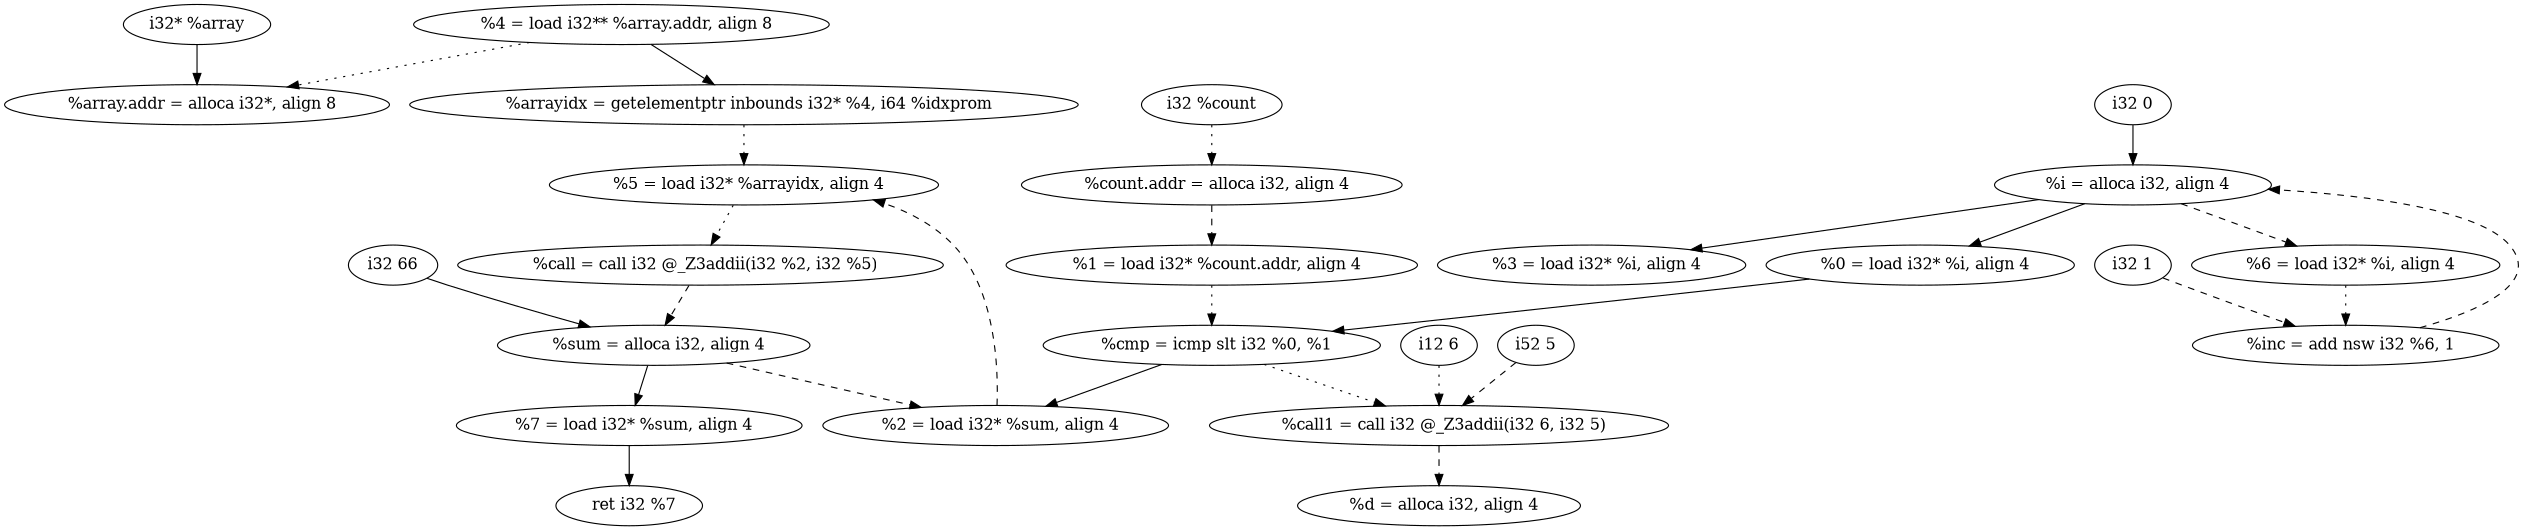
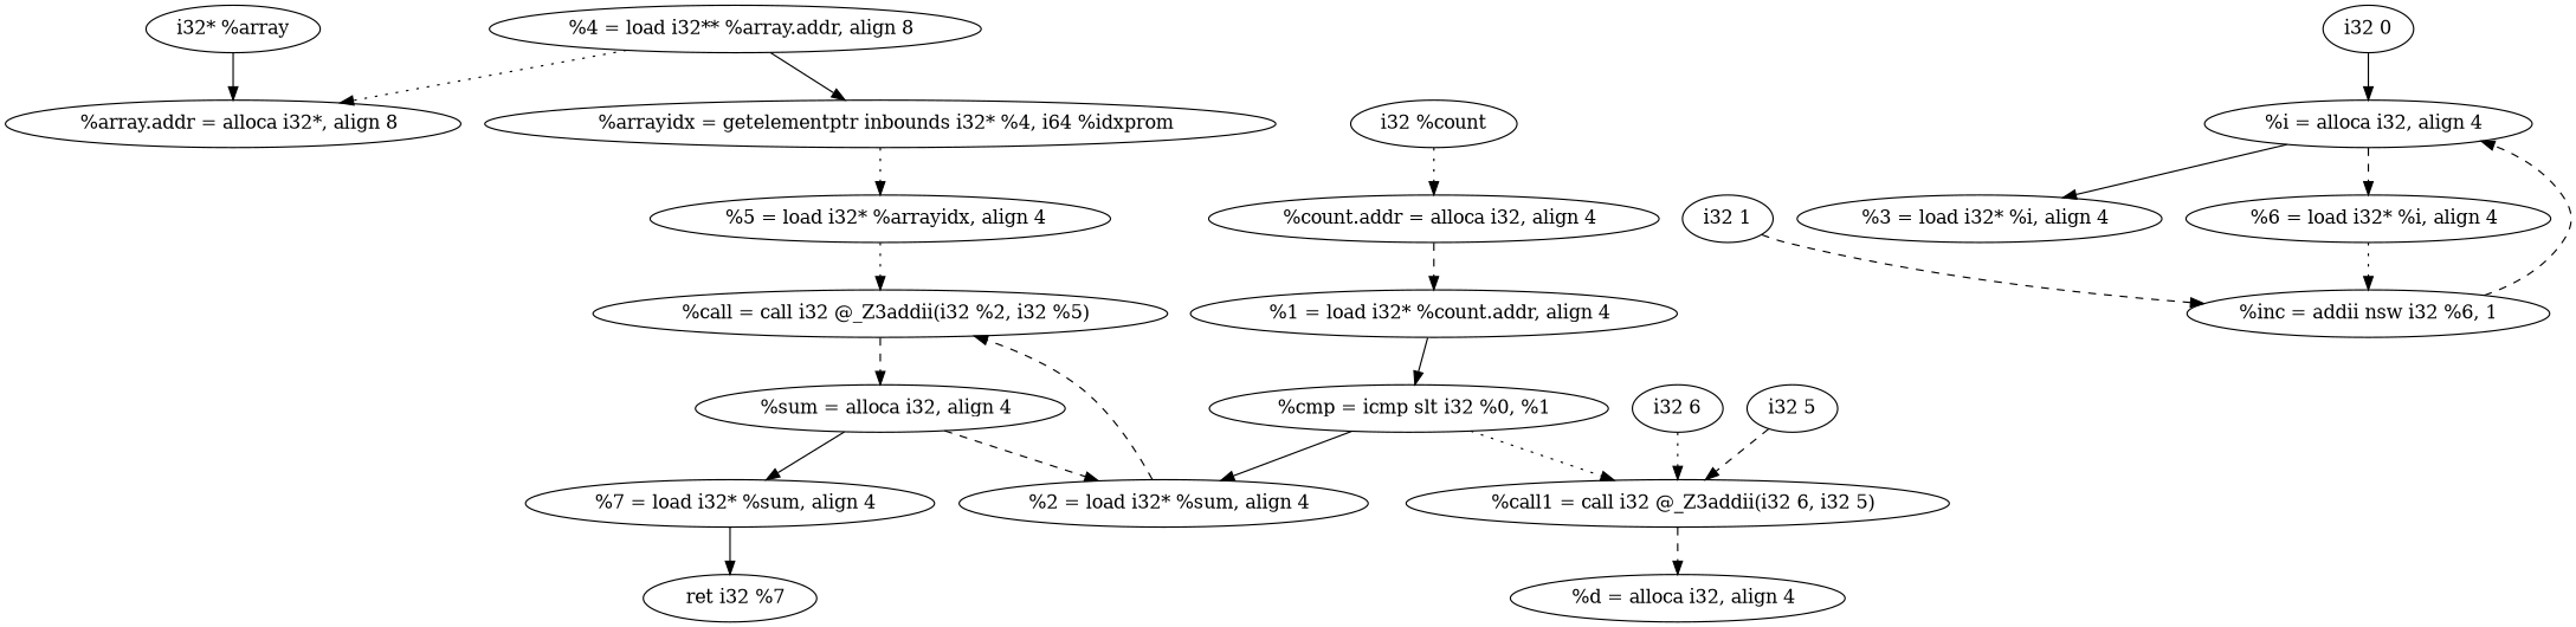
  digraph {
    fontname="DejaVu Serif"
    node [fontname="DejaVu Serif"]
    edge [fontname="DejaVu Serif" style=solid]
    "  %4 = load i32** %array.addr, align 8"
    "  %array.addr = alloca i32*, align 8"
    "  %arrayidx = getelementptr inbounds i32* %4, i64 %idxprom"
    "  %count.addr = alloca i32, align 4"
    "  %1 = load i32* %count.addr, align 4"
    "  %cmp = icmp slt i32 %0, %1"
    "  %i = alloca i32, align 4"
-   "  %0 = load i32* %i, align 4"
    "  %3 = load i32* %i, align 4"
    "  %6 = load i32* %i, align 4"
-   "  %inc = add nsw i32 %6, 1"
+   "  %inc = add nsw i32 %6, 1" [label="%inc = addii nsw i32 %6, 1"]
    "  %sum = alloca i32, align 4"
    "  %2 = load i32* %sum, align 4"
    "  %7 = load i32* %sum, align 4"
    "  %call = call i32 @_Z3addii(i32 %2, i32 %5)"
    "  ret i32 %7"
    "i32* %array"
    "i32 %count"
-   "i32 66"
    "i32 0"
    "  %call1 = call i32 @_Z3addii(i32 6, i32 5)"
    "  %d = alloca i32, align 4"
    "  %5 = load i32* %arrayidx, align 4"
    "i32 1"
-   "i32 6" [label="i12 6"]
-   "i32 5" [label="i52 5"]
+   "i32 6"
+   "i32 5"
    "  %4 = load i32** %array.addr, align 8" -> "  %array.addr = alloca i32*, align 8" [style=dotted]
    "  %4 = load i32** %array.addr, align 8" -> "  %arrayidx = getelementptr inbounds i32* %4, i64 %idxprom"
    "  %arrayidx = getelementptr inbounds i32* %4, i64 %idxprom" -> "  %5 = load i32* %arrayidx, align 4" [style=dotted]
    "  %count.addr = alloca i32, align 4" -> "  %1 = load i32* %count.addr, align 4" [style=dashed]
-   "  %1 = load i32* %count.addr, align 4" -> "  %cmp = icmp slt i32 %0, %1" [style=dotted]
+   "  %1 = load i32* %count.addr, align 4" -> "  %cmp = icmp slt i32 %0, %1"
    "  %cmp = icmp slt i32 %0, %1" -> "  %2 = load i32* %sum, align 4"
    "  %cmp = icmp slt i32 %0, %1" -> "  %call1 = call i32 @_Z3addii(i32 6, i32 5)" [style=dotted]
-   "  %i = alloca i32, align 4" -> "  %0 = load i32* %i, align 4"
    "  %i = alloca i32, align 4" -> "  %3 = load i32* %i, align 4"
    "  %i = alloca i32, align 4" -> "  %6 = load i32* %i, align 4" [style=dashed]
-   "  %0 = load i32* %i, align 4" -> "  %cmp = icmp slt i32 %0, %1"
    "  %6 = load i32* %i, align 4" -> "  %inc = add nsw i32 %6, 1" [style=dotted]
    "  %inc = add nsw i32 %6, 1" -> "  %i = alloca i32, align 4" [style=dashed]
    "  %sum = alloca i32, align 4" -> "  %2 = load i32* %sum, align 4" [style=dashed]
    "  %sum = alloca i32, align 4" -> "  %7 = load i32* %sum, align 4"
-   "  %2 = load i32* %sum, align 4" -> "  %5 = load i32* %arrayidx, align 4" [style=dashed]
+   "  %2 = load i32* %sum, align 4" -> "  %call = call i32 @_Z3addii(i32 %2, i32 %5)" [style=dashed]
    "  %7 = load i32* %sum, align 4" -> "  ret i32 %7"
    "  %call = call i32 @_Z3addii(i32 %2, i32 %5)" -> "  %sum = alloca i32, align 4" [style=dashed]
    "i32* %array" -> "  %array.addr = alloca i32*, align 8"
    "i32 %count" -> "  %count.addr = alloca i32, align 4" [style=dotted]
-   "i32 66" -> "  %sum = alloca i32, align 4"
    "i32 0" -> "  %i = alloca i32, align 4"
    "  %call1 = call i32 @_Z3addii(i32 6, i32 5)" -> "  %d = alloca i32, align 4" [style=dashed]
    "  %5 = load i32* %arrayidx, align 4" -> "  %call = call i32 @_Z3addii(i32 %2, i32 %5)" [style=dotted]
    "i32 1" -> "  %inc = add nsw i32 %6, 1" [style=dashed]
    "i32 6" -> "  %call1 = call i32 @_Z3addii(i32 6, i32 5)" [style=dotted]
    "i32 5" -> "  %call1 = call i32 @_Z3addii(i32 6, i32 5)" [style=dashed]
  }
